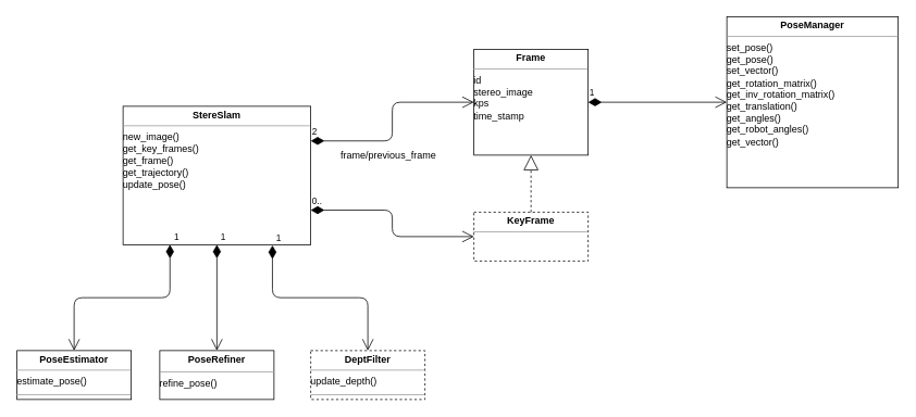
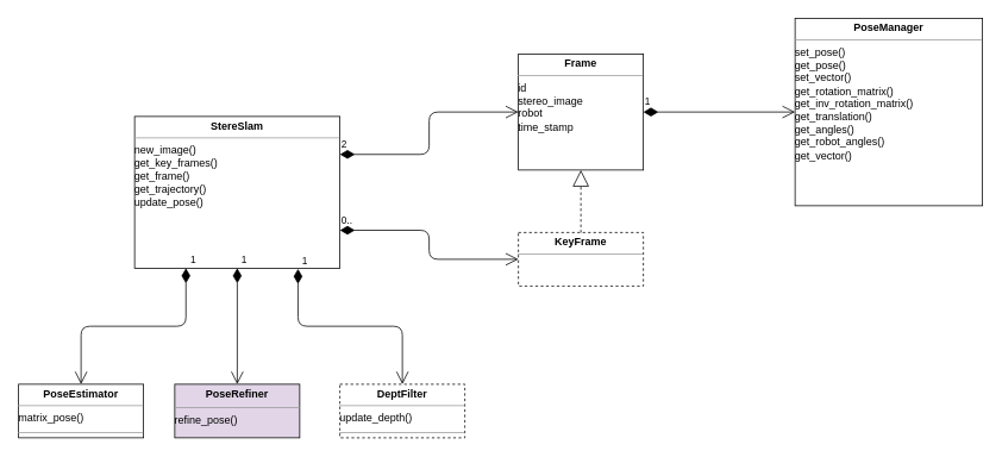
  <mxCell id="0" />
  <mxCell id="1" parent="0" />
  <mxCell id="2" value="&lt;p style=&quot;margin: 0px ; margin-top: 4px ; text-align: center&quot;&gt;&lt;b&gt;StereSlam&lt;/b&gt;&lt;/p&gt;&lt;hr size=&quot;1&quot;&gt;new_image()&lt;br&gt;get_key_frames()&amp;nbsp;&lt;br&gt;get_frame()&lt;br&gt;get_trajectory()&lt;br&gt;update_pose()&lt;br&gt;&lt;div style=&quot;height: 2px&quot;&gt;&lt;br&gt;&lt;/div&gt;&lt;div style=&quot;height: 2px&quot;&gt;&lt;br&gt;&lt;/div&gt;" style="verticalAlign=top;align=left;overflow=fill;fontSize=12;fontFamily=Helvetica;html=1;" vertex="1" parent="1"><mxGeometry x="150" y="130" width="230" height="170" as="geometry" /></mxCell>
- <mxCell id="3" value="&lt;p style=&quot;margin: 0px ; margin-top: 4px ; text-align: center&quot;&gt;&lt;b&gt;PoseEstimator&lt;/b&gt;&lt;/p&gt;&lt;hr size=&quot;1&quot;&gt;estimate_pose()&lt;div style=&quot;height: 2px&quot;&gt;&lt;/div&gt;&lt;hr size=&quot;1&quot;&gt;&lt;div style=&quot;height: 2px&quot;&gt;&lt;/div&gt;" style="verticalAlign=top;align=left;overflow=fill;fontSize=12;fontFamily=Helvetica;html=1;" vertex="1" parent="1"><mxGeometry x="20" y="430" width="140" height="60" as="geometry" /></mxCell>
- <mxCell id="4" value="&lt;p style=&quot;margin: 0px ; margin-top: 4px ; text-align: center&quot;&gt;&lt;b&gt;PoseRefiner&lt;/b&gt;&lt;/p&gt;&lt;div style=&quot;height: 2px&quot;&gt;&lt;br&gt;&lt;/div&gt;&lt;hr size=&quot;1&quot;&gt;&lt;div style=&quot;height: 2px&quot;&gt;refine_pose()&lt;/div&gt;" style="verticalAlign=top;align=left;overflow=fill;fontSize=12;fontFamily=Helvetica;html=1;" vertex="1" parent="1"><mxGeometry x="195" y="430" width="140" height="60" as="geometry" /></mxCell>
+ <mxCell id="3" value="&lt;p style=&quot;margin: 0px ; margin-top: 4px ; text-align: center&quot;&gt;&lt;b&gt;PoseEstimator&lt;/b&gt;&lt;/p&gt;&lt;hr size=&quot;1&quot;&gt;matrix_pose()&lt;div style=&quot;height: 2px&quot;&gt;&lt;/div&gt;&lt;hr size=&quot;1&quot;&gt;&lt;div style=&quot;height: 2px&quot;&gt;&lt;/div&gt;" style="verticalAlign=top;align=left;overflow=fill;fontSize=12;fontFamily=Helvetica;html=1;" vertex="1" parent="1"><mxGeometry x="20" y="430" width="140" height="60" as="geometry" /></mxCell>
+ <mxCell id="4" value="&lt;p style=&quot;margin: 0px ; margin-top: 4px ; text-align: center&quot;&gt;&lt;b&gt;PoseRefiner&lt;/b&gt;&lt;/p&gt;&lt;div style=&quot;height: 2px&quot;&gt;&lt;br&gt;&lt;/div&gt;&lt;hr size=&quot;1&quot;&gt;&lt;div style=&quot;height: 2px&quot;&gt;refine_pose()&lt;/div&gt;" style="verticalAlign=top;align=left;overflow=fill;fontSize=12;fontFamily=Helvetica;html=1;fillColor=#e1d5e7;" vertex="1" parent="1"><mxGeometry x="195" y="430" width="140" height="60" as="geometry" /></mxCell>
  <mxCell id="5" value="&lt;p style=&quot;margin: 0px ; margin-top: 4px ; text-align: center&quot;&gt;&lt;b&gt;DeptFilter&lt;/b&gt;&lt;/p&gt;&lt;hr size=&quot;1&quot;&gt;update_depth()&lt;div style=&quot;height: 2px&quot;&gt;&lt;/div&gt;&lt;hr size=&quot;1&quot;&gt;&lt;div style=&quot;height: 2px&quot;&gt;&lt;/div&gt;" style="verticalAlign=top;align=left;overflow=fill;fontSize=12;fontFamily=Helvetica;html=1;dashed=1;" vertex="1" parent="1"><mxGeometry x="380" y="430" width="140" height="60" as="geometry" /></mxCell>
  <mxCell id="6" value="1" style="endArrow=open;html=1;endSize=12;startArrow=diamondThin;startSize=14;startFill=1;edgeStyle=orthogonalEdgeStyle;align=left;verticalAlign=bottom;exitX=0.25;exitY=1;exitDx=0;exitDy=0;" edge="1" parent="1" source="2" target="3"><mxGeometry x="-1" y="3" relative="1" as="geometry"><mxPoint x="50" y="510" as="sourcePoint" /><mxPoint x="210" y="510" as="targetPoint" /></mxGeometry></mxCell>
  <mxCell id="7" value="1" style="endArrow=open;html=1;endSize=12;startArrow=diamondThin;startSize=14;startFill=1;edgeStyle=orthogonalEdgeStyle;align=left;verticalAlign=bottom;exitX=0.5;exitY=1;exitDx=0;exitDy=0;entryX=0.5;entryY=0;entryDx=0;entryDy=0;" edge="1" parent="1" source="2" target="4"><mxGeometry x="-1" y="3" relative="1" as="geometry"><mxPoint x="275" y="310" as="sourcePoint" /><mxPoint x="130" y="440" as="targetPoint" /></mxGeometry></mxCell>
  <mxCell id="8" value="1" style="endArrow=open;html=1;endSize=12;startArrow=diamondThin;startSize=14;startFill=1;edgeStyle=orthogonalEdgeStyle;align=left;verticalAlign=bottom;exitX=0.796;exitY=1.004;exitDx=0;exitDy=0;entryX=0.5;entryY=0;entryDx=0;entryDy=0;exitPerimeter=0;" edge="1" parent="1" source="2" target="5"><mxGeometry x="-1" y="3" relative="1" as="geometry"><mxPoint x="275" y="310" as="sourcePoint" /><mxPoint x="280" y="440" as="targetPoint" /></mxGeometry></mxCell>
- <mxCell id="9" value="&lt;p style=&quot;margin: 0px ; margin-top: 4px ; text-align: center&quot;&gt;&lt;b&gt;Frame&lt;/b&gt;&lt;/p&gt;&lt;hr size=&quot;1&quot;&gt;&lt;div style=&quot;height: 2px&quot;&gt;id&lt;br&gt;stereo_image&lt;br&gt;kps&lt;br&gt;time_stamp&lt;/div&gt;" style="verticalAlign=top;align=left;overflow=fill;fontSize=12;fontFamily=Helvetica;html=1;" vertex="1" parent="1"><mxGeometry x="580" y="60" width="140" height="130" as="geometry" /></mxCell>
+ <mxCell id="9" value="&lt;p style=&quot;margin: 0px ; margin-top: 4px ; text-align: center&quot;&gt;&lt;b&gt;Frame&lt;/b&gt;&lt;/p&gt;&lt;hr size=&quot;1&quot;&gt;&lt;div style=&quot;height: 2px&quot;&gt;id&lt;br&gt;stereo_image&lt;br&gt;robot&lt;br&gt;time_stamp&lt;/div&gt;" style="verticalAlign=top;align=left;overflow=fill;fontSize=12;fontFamily=Helvetica;html=1;" vertex="1" parent="1"><mxGeometry x="580" y="60" width="140" height="130" as="geometry" /></mxCell>
  <mxCell id="10" value="&lt;p style=&quot;margin: 0px ; margin-top: 4px ; text-align: center&quot;&gt;&lt;b&gt;KeyFrame&lt;/b&gt;&lt;/p&gt;&lt;hr size=&quot;1&quot;&gt;&lt;div style=&quot;height: 2px&quot;&gt;&lt;/div&gt;" style="verticalAlign=top;align=left;overflow=fill;fontSize=12;fontFamily=Helvetica;html=1;dashed=1;" vertex="1" parent="1"><mxGeometry x="580" y="260" width="140" height="60" as="geometry" /></mxCell>
  <mxCell id="11" value="&lt;p style=&quot;margin: 0px ; margin-top: 4px ; text-align: center&quot;&gt;&lt;b&gt;PoseManager&lt;/b&gt;&lt;/p&gt;&lt;hr size=&quot;1&quot;&gt;&lt;div style=&quot;height: 2px&quot;&gt;set_pose()&lt;br&gt;get_pose()&lt;br&gt;set_vector()&lt;br&gt;get_rotation_matrix()&lt;br&gt;get_inv_rotation_matrix()&lt;br&gt;get_translation()&lt;br&gt;get_angles()&lt;br&gt;get_robot_angles()&lt;br&gt;get_vector()&lt;/div&gt;" style="verticalAlign=top;align=left;overflow=fill;fontSize=12;fontFamily=Helvetica;html=1;" vertex="1" parent="1"><mxGeometry x="890" y="20" width="210" height="210" as="geometry" /></mxCell>
  <mxCell id="12" value="0.." style="endArrow=open;html=1;endSize=12;startArrow=diamondThin;startSize=14;startFill=1;edgeStyle=orthogonalEdgeStyle;align=left;verticalAlign=bottom;exitX=1;exitY=0.75;exitDx=0;exitDy=0;entryX=0;entryY=0.5;entryDx=0;entryDy=0;" edge="1" parent="1" source="2" target="10"><mxGeometry x="-1" y="3" relative="1" as="geometry"><mxPoint x="343" y="311" as="sourcePoint" /><mxPoint x="460" y="440" as="targetPoint" /></mxGeometry></mxCell>
  <mxCell id="13" value="2" style="endArrow=open;html=1;endSize=12;startArrow=diamondThin;startSize=14;startFill=1;edgeStyle=orthogonalEdgeStyle;align=left;verticalAlign=bottom;exitX=1;exitY=0.25;exitDx=0;exitDy=0;entryX=0;entryY=0.5;entryDx=0;entryDy=0;" edge="1" parent="1" source="2" target="9"><mxGeometry x="-1" y="3" relative="1" as="geometry"><mxPoint x="390" y="268" as="sourcePoint" /><mxPoint x="590" y="280" as="targetPoint" /></mxGeometry></mxCell>
  <mxCell id="14" value="1" style="endArrow=open;html=1;endSize=12;startArrow=diamondThin;startSize=14;startFill=1;edgeStyle=orthogonalEdgeStyle;align=left;verticalAlign=bottom;entryX=0;entryY=0.5;entryDx=0;entryDy=0;exitX=1;exitY=0.5;exitDx=0;exitDy=0;" edge="1" parent="1" source="9" target="11"><mxGeometry x="-1" y="3" relative="1" as="geometry"><mxPoint x="740" y="150" as="sourcePoint" /><mxPoint x="920" y="185" as="targetPoint" /></mxGeometry></mxCell>
  <mxCell id="15" value="" style="endArrow=block;endSize=16;endFill=0;html=1;entryX=0.5;entryY=1;entryDx=0;entryDy=0;exitX=0.5;exitY=0;exitDx=0;exitDy=0;dashed=1;" edge="1" parent="1" source="10" target="9"><mxGeometry width="160" relative="1" as="geometry"><mxPoint x="590" y="380" as="sourcePoint" /><mxPoint x="750" y="380" as="targetPoint" /></mxGeometry></mxCell>
- <mxCell id="16" value="frame/previous_frame" style="text;html=1;align=center;verticalAlign=middle;resizable=0;points=[];autosize=1;" vertex="1" parent="1"><mxGeometry x="410" y="180" width="130" height="20" as="geometry" /></mxCell>
